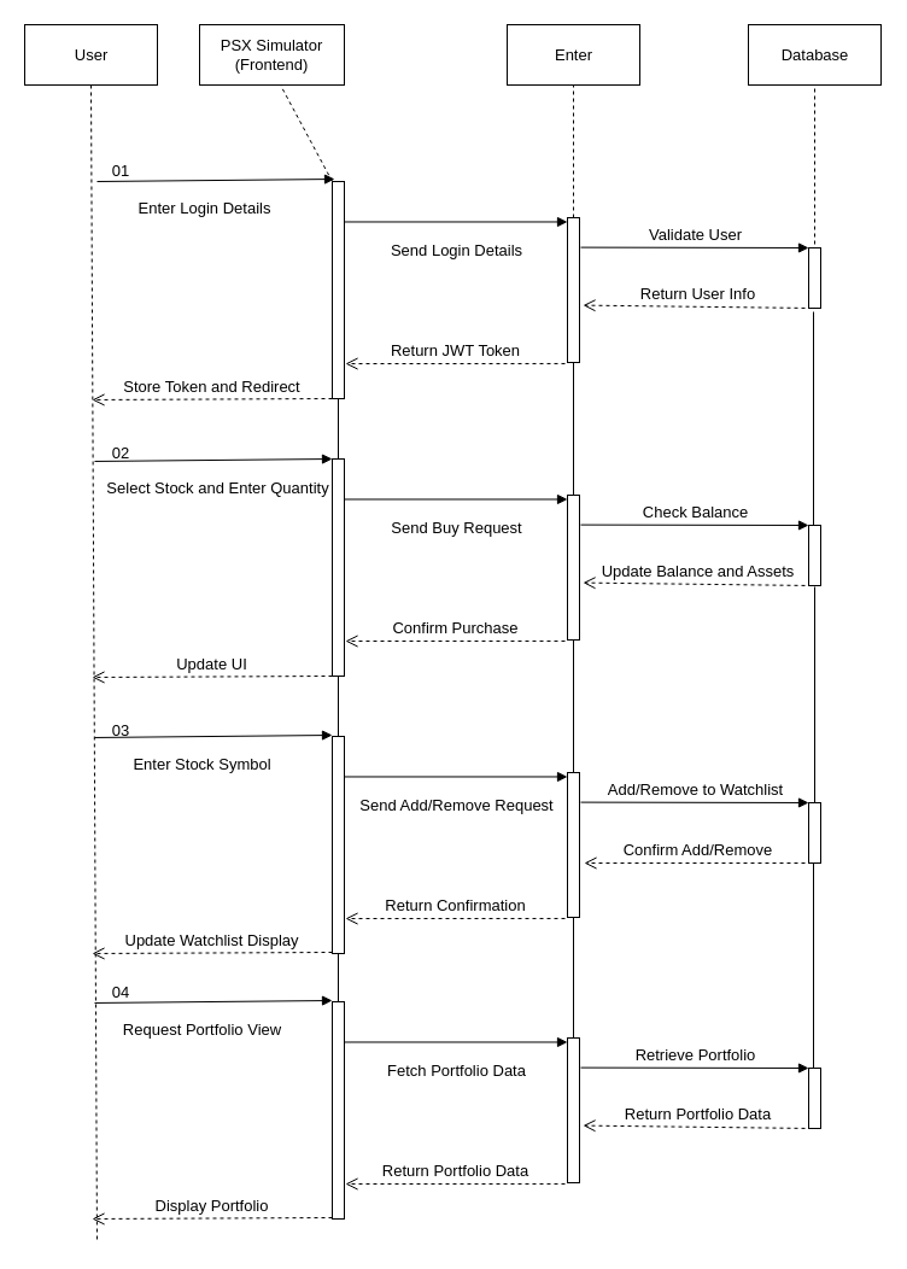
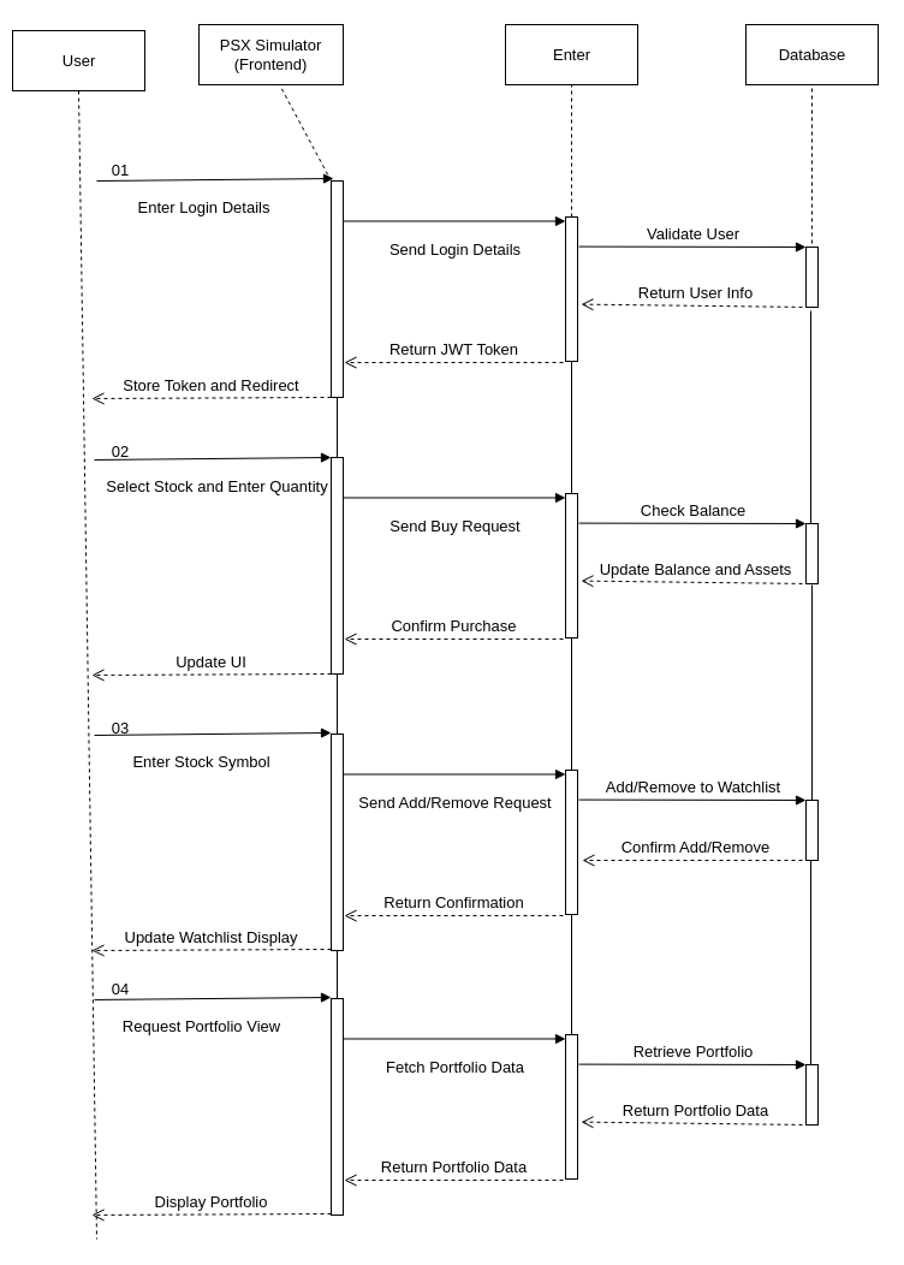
  <mxCell id="0" />
  <mxCell id="1" parent="0" />
  <mxCell id="2" style="edgeStyle=none;html=1;exitX=0.5;exitY=1;exitDx=0;exitDy=0;endArrow=none;endFill=0;dashed=1;" parent="1" source="3" edge="1"><mxGeometry relative="1" as="geometry"><mxPoint x="80" y="1030" as="targetPoint" /></mxGeometry></mxCell>
- <mxCell id="3" value="User" style="html=1;fillColor=none;fontSize=13;" parent="1" vertex="1"><mxGeometry x="20" y="20" width="110" height="50" as="geometry" /></mxCell>
+ <mxCell id="3" value="User" style="html=1;fillColor=none;fontSize=13;" parent="1" vertex="1"><mxGeometry x="10" y="25" width="110" height="50" as="geometry" /></mxCell>
  <mxCell id="4" value="Enter" style="html=1;fillColor=none;fontSize=13;" parent="1" vertex="1"><mxGeometry x="420" y="20" width="110" height="50" as="geometry" /></mxCell>
  <mxCell id="5" value="Database" style="html=1;fillColor=none;fontSize=13;" parent="1" vertex="1"><mxGeometry x="620" y="20" width="110" height="50" as="geometry" /></mxCell>
  <mxCell id="6" value="" style="edgeStyle=none;html=1;dashed=1;endArrow=none;endFill=0;fontSize=13;" parent="1" source="7" target="8" edge="1"><mxGeometry relative="1" as="geometry" /></mxCell>
  <mxCell id="7" value="" style="html=1;points=[];perimeter=orthogonalPerimeter;fontSize=13;" parent="1" vertex="1"><mxGeometry x="275" y="150" width="10" height="180" as="geometry" /></mxCell>
  <mxCell id="8" value="&lt;span style=&quot;font-size: 13px;&quot;&gt;PSX Simulator&lt;br style=&quot;font-size: 13px;&quot;&gt;(Frontend)&lt;br style=&quot;font-size: 13px;&quot;&gt;&lt;/span&gt;" style="whiteSpace=wrap;html=1;fillColor=none;fontSize=13;" parent="1" vertex="1"><mxGeometry x="165" y="20" width="120" height="50" as="geometry" /></mxCell>
  <mxCell id="9" value="Enter Login Details" style="endArrow=block;endFill=1;html=1;align=center;verticalAlign=top;entryX=0.2;entryY=-0.011;entryDx=0;entryDy=0;entryPerimeter=0;fontSize=13;" parent="1" target="7" edge="1"><mxGeometry x="-0.087" y="-9" relative="1" as="geometry"><mxPoint x="80" y="150" as="sourcePoint" /><mxPoint x="250" y="150" as="targetPoint" /><mxPoint x="-1" as="offset" /></mxGeometry></mxCell>
  <mxCell id="10" value="" style="edgeStyle=none;html=1;startArrow=none;startFill=0;endArrow=none;endFill=0;dashed=1;fontSize=13;" parent="1" source="11" target="4" edge="1"><mxGeometry relative="1" as="geometry" /></mxCell>
  <mxCell id="11" value="" style="html=1;points=[];perimeter=orthogonalPerimeter;fontSize=13;" parent="1" vertex="1"><mxGeometry x="470" y="180" width="10" height="120" as="geometry" /></mxCell>
  <mxCell id="12" value="Send Login Details" style="html=1;verticalAlign=top;startArrow=none;endArrow=block;startSize=8;startFill=0;snapToPoint=0;exitX=1;exitY=0.186;exitDx=0;exitDy=0;exitPerimeter=0;fontSize=13;" parent="1" source="7" target="11" edge="1"><mxGeometry y="-10" relative="1" as="geometry"><mxPoint x="290" y="190" as="sourcePoint" /><mxPoint as="offset" /></mxGeometry></mxCell>
  <mxCell id="13" value="" style="edgeStyle=none;html=1;dashed=1;startArrow=none;startFill=0;endArrow=none;endFill=0;entryX=0.5;entryY=1;entryDx=0;entryDy=0;fontSize=13;" parent="1" target="5" edge="1"><mxGeometry relative="1" as="geometry"><mxPoint x="675" y="220" as="sourcePoint" /><mxPoint x="675" y="140" as="targetPoint" /></mxGeometry></mxCell>
  <mxCell id="14" value="" style="html=1;points=[];perimeter=orthogonalPerimeter;fontSize=13;" parent="1" vertex="1"><mxGeometry x="670" y="205" width="10" height="50" as="geometry" /></mxCell>
  <mxCell id="15" value="Validate User" style="html=1;verticalAlign=bottom;endArrow=block;entryX=0;entryY=0;exitX=1.1;exitY=0.205;exitDx=0;exitDy=0;exitPerimeter=0;fontSize=13;" parent="1" source="11" target="14" edge="1"><mxGeometry relative="1" as="geometry"><mxPoint x="600" y="220" as="sourcePoint" /></mxGeometry></mxCell>
  <mxCell id="16" value="Return User Info" style="html=1;verticalAlign=bottom;endArrow=open;dashed=1;endSize=8;exitX=0.3;exitY=1;entryX=1.3;entryY=0.605;entryDx=0;entryDy=0;entryPerimeter=0;exitDx=0;exitDy=0;exitPerimeter=0;fontSize=13;" parent="1" source="14" target="11" edge="1"><mxGeometry relative="1" as="geometry"><mxPoint x="483" y="297" as="targetPoint" /><mxPoint x="670" y="296" as="sourcePoint" /></mxGeometry></mxCell>
  <mxCell id="17" value="Return JWT Token" style="html=1;verticalAlign=bottom;endArrow=open;dashed=1;endSize=8;exitX=-0.2;exitY=1.008;exitDx=0;exitDy=0;exitPerimeter=0;entryX=1.1;entryY=0.839;entryDx=0;entryDy=0;entryPerimeter=0;fontSize=13;" parent="1" source="11" target="7" edge="1"><mxGeometry relative="1" as="geometry"><mxPoint x="286" y="300" as="targetPoint" /><mxPoint x="470" y="380" as="sourcePoint" /></mxGeometry></mxCell>
  <mxCell id="18" value="Store Token and Redirect" style="html=1;verticalAlign=bottom;endArrow=open;dashed=1;endSize=8;exitX=0.3;exitY=1;exitDx=0;exitDy=0;exitPerimeter=0;fontSize=13;" parent="1" edge="1"><mxGeometry relative="1" as="geometry"><mxPoint x="76" y="331" as="targetPoint" /><mxPoint x="275" y="330" as="sourcePoint" /></mxGeometry></mxCell>
  <mxCell id="19" value="" style="edgeStyle=none;html=1;startArrow=none;startFill=0;endArrow=none;endFill=0;fontSize=13;" parent="1" source="20" target="7" edge="1"><mxGeometry relative="1" as="geometry" /></mxCell>
  <mxCell id="20" value="" style="html=1;points=[];perimeter=orthogonalPerimeter;fontSize=13;" parent="1" vertex="1"><mxGeometry x="275" y="380" width="10" height="180" as="geometry" /></mxCell>
  <mxCell id="21" value="" style="edgeStyle=none;html=1;startArrow=none;startFill=0;endArrow=none;endFill=0;fontSize=13;" parent="1" source="23" target="11" edge="1"><mxGeometry relative="1" as="geometry" /></mxCell>
  <mxCell id="22" value="" style="edgeStyle=none;html=1;startArrow=none;startFill=0;endArrow=none;endFill=0;fontSize=13;" parent="1" source="23" target="33" edge="1"><mxGeometry relative="1" as="geometry" /></mxCell>
  <mxCell id="23" value="" style="html=1;points=[];perimeter=orthogonalPerimeter;fontSize=13;" parent="1" vertex="1"><mxGeometry x="470" y="410" width="10" height="120" as="geometry" /></mxCell>
  <mxCell id="24" value="Send Buy Request" style="html=1;verticalAlign=top;startArrow=none;endArrow=block;startSize=8;startFill=0;snapToPoint=0;exitX=1;exitY=0.186;exitDx=0;exitDy=0;exitPerimeter=0;fontSize=13;" parent="1" source="20" target="23" edge="1"><mxGeometry y="-10" relative="1" as="geometry"><mxPoint x="290" y="420" as="sourcePoint" /><mxPoint as="offset" /></mxGeometry></mxCell>
  <mxCell id="25" style="edgeStyle=none;html=1;entryX=0.4;entryY=1.06;entryDx=0;entryDy=0;entryPerimeter=0;startArrow=none;startFill=0;endArrow=none;endFill=0;fontSize=13;" parent="1" source="26" target="14" edge="1"><mxGeometry relative="1" as="geometry" /></mxCell>
  <mxCell id="26" value="" style="html=1;points=[];perimeter=orthogonalPerimeter;fontSize=13;" parent="1" vertex="1"><mxGeometry x="670" y="435" width="10" height="50" as="geometry" /></mxCell>
  <mxCell id="27" value="Check Balance" style="html=1;verticalAlign=bottom;endArrow=block;entryX=0;entryY=0;exitX=1.1;exitY=0.205;exitDx=0;exitDy=0;exitPerimeter=0;fontSize=13;" parent="1" source="23" target="26" edge="1"><mxGeometry relative="1" as="geometry"><mxPoint x="600" y="450" as="sourcePoint" /></mxGeometry></mxCell>
  <mxCell id="28" value="Update Balance and Assets" style="html=1;verticalAlign=bottom;endArrow=open;dashed=1;endSize=8;exitX=0.3;exitY=1;entryX=1.3;entryY=0.605;entryDx=0;entryDy=0;entryPerimeter=0;exitDx=0;exitDy=0;exitPerimeter=0;fontSize=13;" parent="1" source="26" target="23" edge="1"><mxGeometry relative="1" as="geometry"><mxPoint x="483" y="527" as="targetPoint" /><mxPoint x="670" y="526" as="sourcePoint" /></mxGeometry></mxCell>
  <mxCell id="29" value="Confirm Purchase" style="html=1;verticalAlign=bottom;endArrow=open;dashed=1;endSize=8;exitX=-0.2;exitY=1.008;exitDx=0;exitDy=0;exitPerimeter=0;entryX=1.1;entryY=0.839;entryDx=0;entryDy=0;entryPerimeter=0;fontSize=13;" parent="1" source="23" target="20" edge="1"><mxGeometry relative="1" as="geometry"><mxPoint x="286" y="530" as="targetPoint" /><mxPoint x="470" y="610" as="sourcePoint" /></mxGeometry></mxCell>
  <mxCell id="30" value="" style="edgeStyle=none;html=1;startArrow=none;startFill=0;endArrow=none;endFill=0;fontSize=13;" parent="1" source="31" target="20" edge="1"><mxGeometry relative="1" as="geometry" /></mxCell>
  <mxCell id="31" value="" style="html=1;points=[];perimeter=orthogonalPerimeter;fontSize=13;" parent="1" vertex="1"><mxGeometry x="275" y="610" width="10" height="180" as="geometry" /></mxCell>
  <mxCell id="32" value="" style="edgeStyle=none;html=1;startArrow=none;startFill=0;endArrow=none;endFill=0;fontSize=13;" parent="1" source="33" target="43" edge="1"><mxGeometry relative="1" as="geometry" /></mxCell>
  <mxCell id="33" value="" style="html=1;points=[];perimeter=orthogonalPerimeter;fontSize=13;" parent="1" vertex="1"><mxGeometry x="470" y="640" width="10" height="120" as="geometry" /></mxCell>
  <mxCell id="34" value="Send Add/Remove Request" style="html=1;verticalAlign=top;startArrow=none;endArrow=block;startSize=8;startFill=0;snapToPoint=0;exitX=1;exitY=0.186;exitDx=0;exitDy=0;exitPerimeter=0;fontSize=13;" parent="1" source="31" target="33" edge="1"><mxGeometry y="-10" relative="1" as="geometry"><mxPoint x="290" y="650" as="sourcePoint" /><mxPoint as="offset" /></mxGeometry></mxCell>
  <mxCell id="35" style="edgeStyle=none;html=1;entryX=0.5;entryY=1.02;entryDx=0;entryDy=0;entryPerimeter=0;startArrow=none;startFill=0;endArrow=none;endFill=0;fontSize=13;" parent="1" source="37" target="26" edge="1"><mxGeometry relative="1" as="geometry" /></mxCell>
  <mxCell id="36" style="edgeStyle=none;html=1;entryX=0.4;entryY=0.04;entryDx=0;entryDy=0;entryPerimeter=0;startArrow=none;startFill=0;endArrow=none;endFill=0;fontSize=13;" parent="1" source="37" target="45" edge="1"><mxGeometry relative="1" as="geometry" /></mxCell>
  <mxCell id="37" value="" style="html=1;points=[];perimeter=orthogonalPerimeter;fontSize=13;" parent="1" vertex="1"><mxGeometry x="670" y="665" width="10" height="50" as="geometry" /></mxCell>
  <mxCell id="38" value=" Add/Remove to Watchlist" style="html=1;verticalAlign=bottom;endArrow=block;entryX=0;entryY=0;exitX=1.1;exitY=0.205;exitDx=0;exitDy=0;exitPerimeter=0;fontSize=13;" parent="1" source="33" target="37" edge="1"><mxGeometry relative="1" as="geometry"><mxPoint x="600" y="680" as="sourcePoint" /></mxGeometry></mxCell>
  <mxCell id="39" value=" Confirm Add/Remove" style="html=1;verticalAlign=bottom;endArrow=open;dashed=1;endSize=8;exitX=0.3;exitY=1;entryX=1.4;entryY=0.625;entryDx=0;entryDy=0;entryPerimeter=0;exitDx=0;exitDy=0;exitPerimeter=0;fontSize=13;" parent="1" source="37" target="33" edge="1"><mxGeometry relative="1" as="geometry"><mxPoint x="483" y="757" as="targetPoint" /><mxPoint x="670" y="756" as="sourcePoint" /></mxGeometry></mxCell>
  <mxCell id="40" value="Return Confirmation" style="html=1;verticalAlign=bottom;endArrow=open;dashed=1;endSize=8;exitX=-0.2;exitY=1.008;exitDx=0;exitDy=0;exitPerimeter=0;entryX=1.1;entryY=0.839;entryDx=0;entryDy=0;entryPerimeter=0;fontSize=13;" parent="1" source="33" target="31" edge="1"><mxGeometry relative="1" as="geometry"><mxPoint x="286" y="760" as="targetPoint" /><mxPoint x="470" y="840" as="sourcePoint" /></mxGeometry></mxCell>
  <mxCell id="41" value="" style="edgeStyle=none;html=1;startArrow=none;startFill=0;endArrow=none;endFill=0;fontSize=13;" parent="1" source="42" target="31" edge="1"><mxGeometry relative="1" as="geometry" /></mxCell>
  <mxCell id="42" value="" style="html=1;points=[];perimeter=orthogonalPerimeter;fontSize=13;" parent="1" vertex="1"><mxGeometry x="275" y="830" width="10" height="180" as="geometry" /></mxCell>
  <mxCell id="43" value="" style="html=1;points=[];perimeter=orthogonalPerimeter;fontSize=13;" parent="1" vertex="1"><mxGeometry x="470" y="860" width="10" height="120" as="geometry" /></mxCell>
  <mxCell id="44" value="Fetch Portfolio Data" style="html=1;verticalAlign=top;startArrow=none;endArrow=block;startSize=8;startFill=0;snapToPoint=0;exitX=1;exitY=0.186;exitDx=0;exitDy=0;exitPerimeter=0;fontSize=13;" parent="1" source="42" target="43" edge="1"><mxGeometry y="-10" relative="1" as="geometry"><mxPoint x="290" y="870" as="sourcePoint" /><mxPoint as="offset" /></mxGeometry></mxCell>
  <mxCell id="45" value="" style="html=1;points=[];perimeter=orthogonalPerimeter;fontSize=13;" parent="1" vertex="1"><mxGeometry x="670" y="885" width="10" height="50" as="geometry" /></mxCell>
  <mxCell id="46" value="Retrieve Portfolio" style="html=1;verticalAlign=bottom;endArrow=block;entryX=0;entryY=0;exitX=1.1;exitY=0.205;exitDx=0;exitDy=0;exitPerimeter=0;fontSize=13;" parent="1" source="43" target="45" edge="1"><mxGeometry relative="1" as="geometry"><mxPoint x="600" y="900" as="sourcePoint" /></mxGeometry></mxCell>
  <mxCell id="47" value="Return Portfolio Data" style="html=1;verticalAlign=bottom;endArrow=open;dashed=1;endSize=8;exitX=0.3;exitY=1;entryX=1.3;entryY=0.605;entryDx=0;entryDy=0;entryPerimeter=0;exitDx=0;exitDy=0;exitPerimeter=0;fontSize=13;" parent="1" source="45" target="43" edge="1"><mxGeometry relative="1" as="geometry"><mxPoint x="483" y="977" as="targetPoint" /><mxPoint x="670" y="976" as="sourcePoint" /></mxGeometry></mxCell>
  <mxCell id="48" value="Return Portfolio Data" style="html=1;verticalAlign=bottom;endArrow=open;dashed=1;endSize=8;exitX=-0.2;exitY=1.008;exitDx=0;exitDy=0;exitPerimeter=0;entryX=1.1;entryY=0.839;entryDx=0;entryDy=0;entryPerimeter=0;fontSize=13;" parent="1" source="43" target="42" edge="1"><mxGeometry relative="1" as="geometry"><mxPoint x="286" y="980" as="targetPoint" /><mxPoint x="470" y="1060" as="sourcePoint" /></mxGeometry></mxCell>
  <mxCell id="49" value="&lt;div style=&quot;font-size: 13px;&quot;&gt;Select Stock and Enter&amp;nbsp;Quantity&lt;/div&gt;" style="endArrow=block;endFill=1;html=1;align=center;verticalAlign=top;entryX=0.2;entryY=-0.011;entryDx=0;entryDy=0;entryPerimeter=0;fontSize=13;" parent="1" edge="1"><mxGeometry x="0.035" y="-9" relative="1" as="geometry"><mxPoint x="78" y="381.98" as="sourcePoint" /><mxPoint x="275" y="380" as="targetPoint" /><mxPoint as="offset" /></mxGeometry></mxCell>
  <mxCell id="50" value="Update UI" style="html=1;verticalAlign=bottom;endArrow=open;dashed=1;endSize=8;exitX=0.3;exitY=1;exitDx=0;exitDy=0;exitPerimeter=0;fontSize=13;" parent="1" edge="1"><mxGeometry relative="1" as="geometry"><mxPoint x="76" y="561" as="targetPoint" /><mxPoint x="275" y="560" as="sourcePoint" /></mxGeometry></mxCell>
  <mxCell id="51" value="Update Watchlist Display" style="html=1;verticalAlign=bottom;endArrow=open;dashed=1;endSize=8;exitX=0.3;exitY=1;exitDx=0;exitDy=0;exitPerimeter=0;fontSize=13;" parent="1" edge="1"><mxGeometry relative="1" as="geometry"><mxPoint x="76" y="790" as="targetPoint" /><mxPoint x="275" y="789" as="sourcePoint" /></mxGeometry></mxCell>
  <mxCell id="52" value="Enter Stock Symbol" style="endArrow=block;endFill=1;html=1;align=center;verticalAlign=top;entryX=0.2;entryY=-0.011;entryDx=0;entryDy=0;entryPerimeter=0;fontSize=13;" parent="1" edge="1"><mxGeometry x="-0.087" y="-9" relative="1" as="geometry"><mxPoint x="78" y="610.98" as="sourcePoint" /><mxPoint x="275" y="609" as="targetPoint" /><mxPoint x="-1" as="offset" /></mxGeometry></mxCell>
  <mxCell id="53" value=" Display Portfolio" style="html=1;verticalAlign=bottom;endArrow=open;dashed=1;endSize=8;exitX=0.3;exitY=1;exitDx=0;exitDy=0;exitPerimeter=0;fontSize=13;" parent="1" edge="1"><mxGeometry relative="1" as="geometry"><mxPoint x="76" y="1010" as="targetPoint" /><mxPoint x="275" y="1009" as="sourcePoint" /></mxGeometry></mxCell>
  <mxCell id="54" value="Request Portfolio View" style="endArrow=block;endFill=1;html=1;align=center;verticalAlign=top;entryX=0.2;entryY=-0.011;entryDx=0;entryDy=0;entryPerimeter=0;fontSize=13;" parent="1" edge="1"><mxGeometry x="-0.087" y="-9" relative="1" as="geometry"><mxPoint x="78" y="830.98" as="sourcePoint" /><mxPoint x="275" y="829" as="targetPoint" /><mxPoint x="-1" as="offset" /></mxGeometry></mxCell>
  <mxCell id="55" value="01" style="text;html=1;strokeColor=none;fillColor=none;align=center;verticalAlign=middle;whiteSpace=wrap;rounded=0;fontSize=13;" parent="1" vertex="1"><mxGeometry x="70" y="126" width="60" height="30" as="geometry" /></mxCell>
  <mxCell id="56" value="02" style="text;html=1;strokeColor=none;fillColor=none;align=center;verticalAlign=middle;whiteSpace=wrap;rounded=0;fontSize=13;" parent="1" vertex="1"><mxGeometry x="70" y="360" width="60" height="30" as="geometry" /></mxCell>
  <mxCell id="57" value="03" style="text;html=1;strokeColor=none;fillColor=none;align=center;verticalAlign=middle;whiteSpace=wrap;rounded=0;fontSize=13;" parent="1" vertex="1"><mxGeometry x="70" y="590" width="60" height="30" as="geometry" /></mxCell>
  <mxCell id="58" value="04" style="text;html=1;strokeColor=none;fillColor=none;align=center;verticalAlign=middle;whiteSpace=wrap;rounded=0;fontSize=13;" parent="1" vertex="1"><mxGeometry x="70" y="807" width="60" height="30" as="geometry" /></mxCell>
